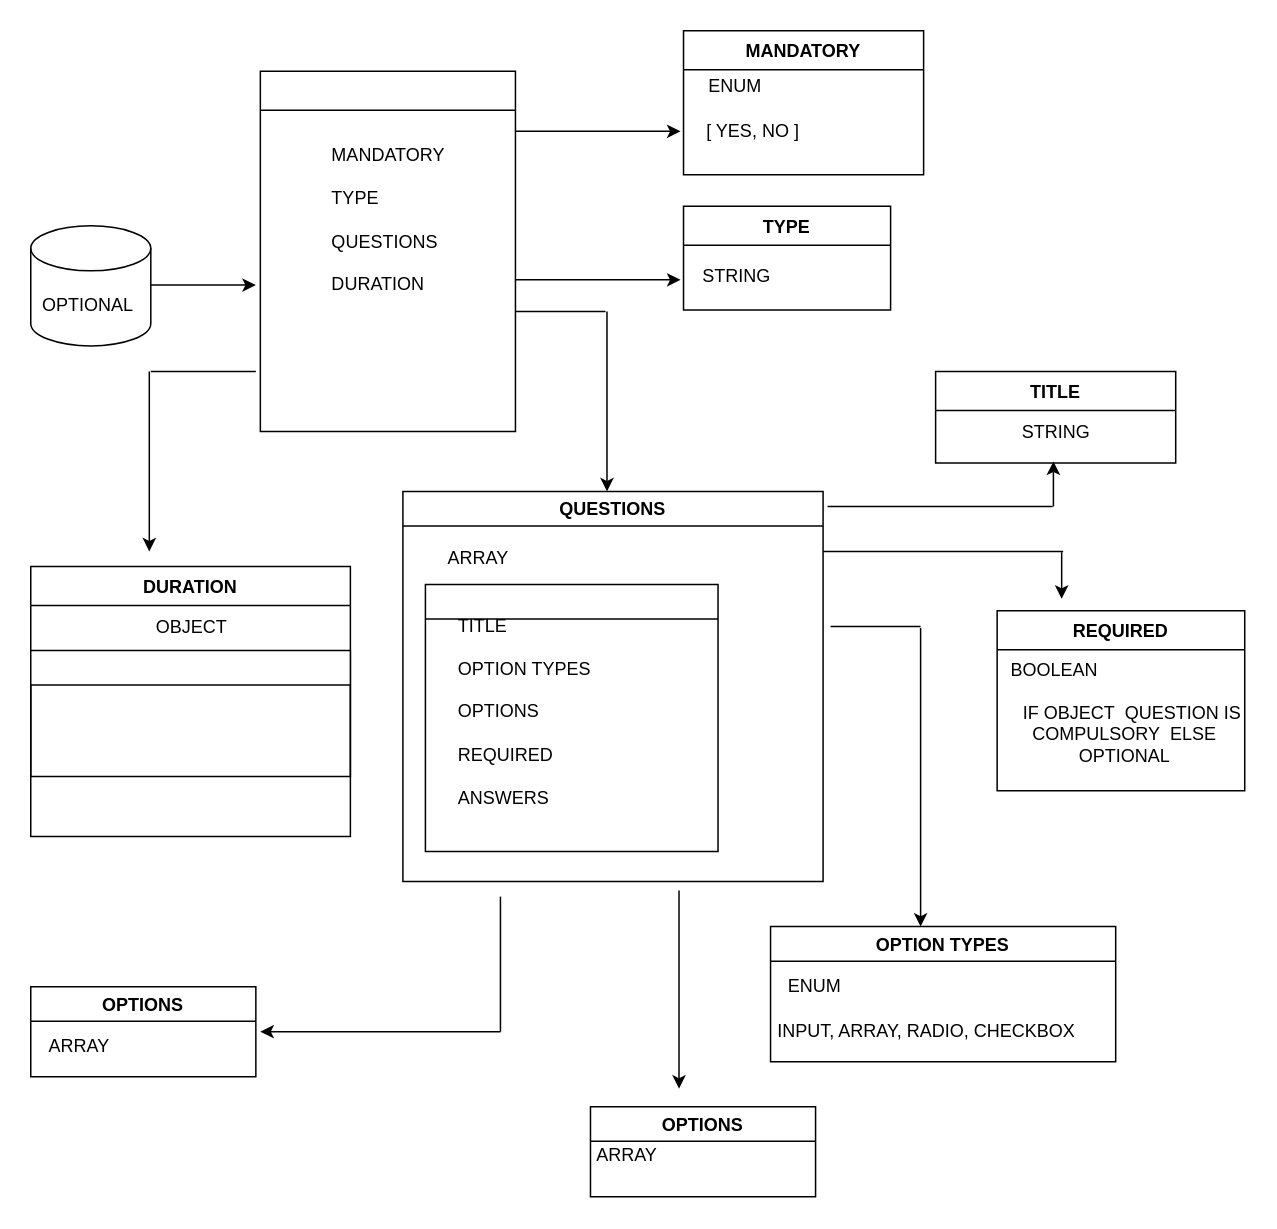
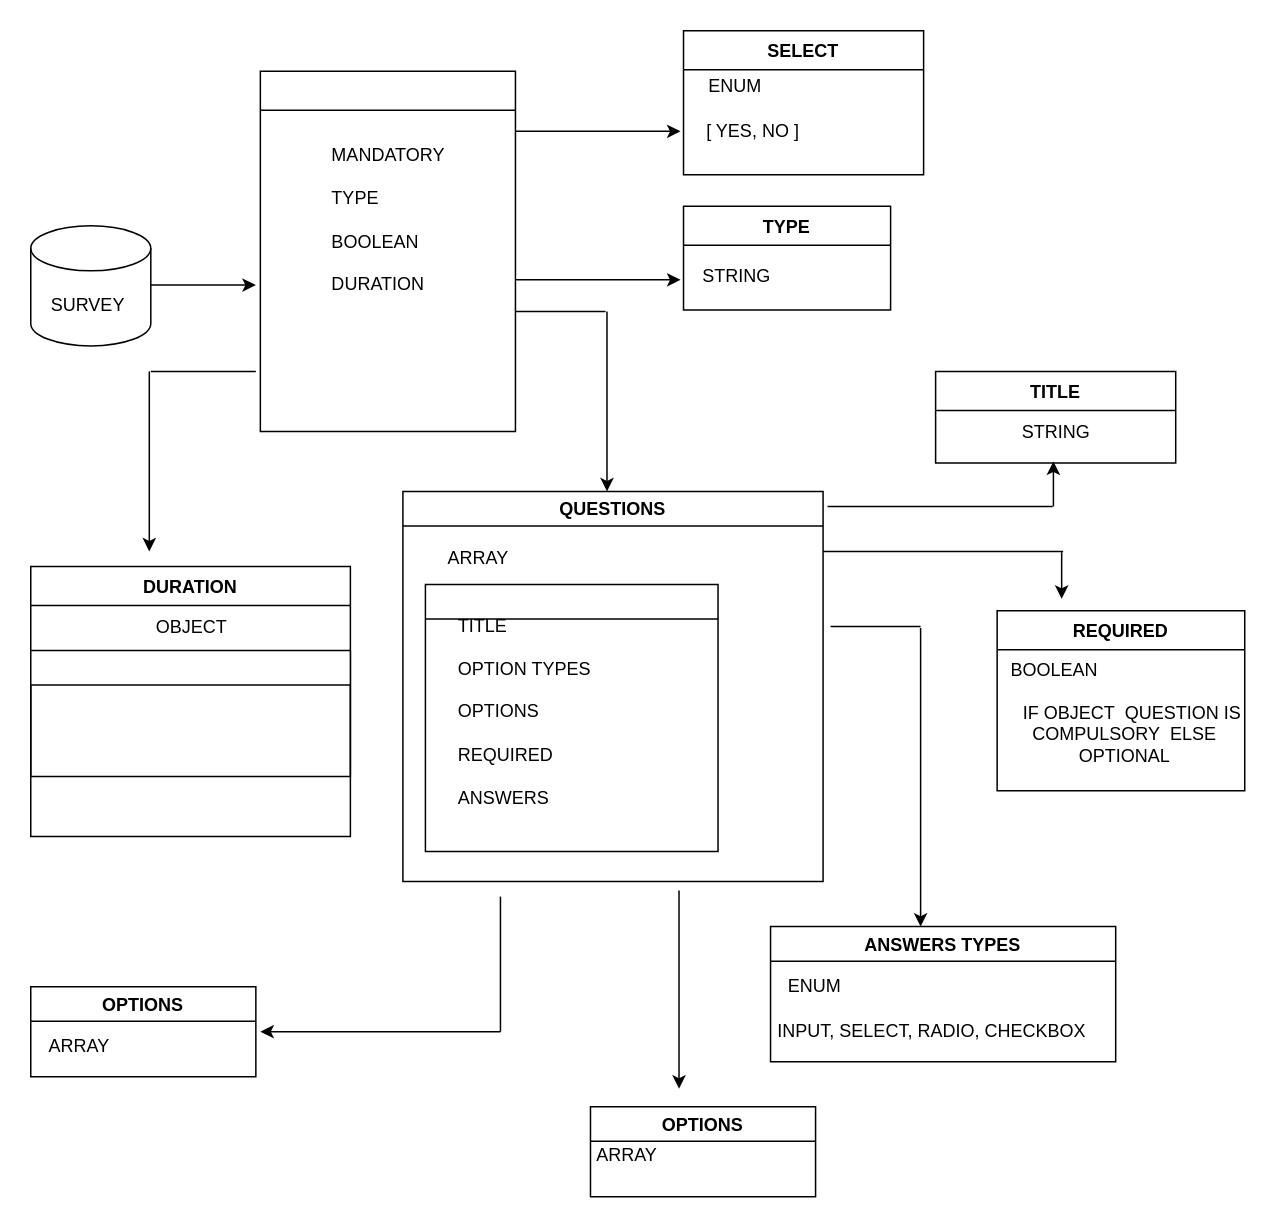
  <mxCell id="0" />
  <mxCell id="1" parent="0" />
  <mxCell id="2" value="" style="swimlane;fontStyle=2;align=center;verticalAlign=top;childLayout=stackLayout;horizontal=1;startSize=26;horizontalStack=0;resizeParent=1;resizeLast=0;collapsible=1;marginBottom=0;rounded=0;shadow=0;strokeWidth=1;" parent="1" vertex="1"><mxGeometry x="173" y="47" width="170" height="240" as="geometry"><mxRectangle x="230" y="140" width="160" height="26" as="alternateBounds" /></mxGeometry></mxCell>
- <mxCell id="3" value="&lt;div style=&quot;text-align: left;&quot;&gt;&lt;br&gt;&lt;/div&gt;&lt;div style=&quot;text-align: left;&quot;&gt;MANDATORY&lt;/div&gt;&lt;div style=&quot;text-align: left;&quot;&gt;&lt;span style=&quot;background-color: initial;&quot;&gt;&lt;br&gt;&lt;/span&gt;&lt;/div&gt;&lt;div style=&quot;text-align: left;&quot;&gt;TYPE&lt;/div&gt;&lt;div style=&quot;text-align: left;&quot;&gt;&lt;span style=&quot;background-color: initial;&quot;&gt;&lt;br&gt;&lt;/span&gt;&lt;/div&gt;&lt;div style=&quot;text-align: left;&quot;&gt;&lt;span style=&quot;background-color: initial;&quot;&gt;QUESTIONS&lt;/span&gt;&lt;/div&gt;&lt;div style=&quot;text-align: left;&quot;&gt;&lt;br&gt;&lt;/div&gt;&lt;div style=&quot;text-align: left;&quot;&gt;&lt;span style=&quot;background-color: initial;&quot;&gt;DURATION&lt;/span&gt;&lt;/div&gt;&lt;div style=&quot;text-align: left;&quot;&gt;&lt;br&gt;&lt;/div&gt;&lt;div style=&quot;text-align: left;&quot;&gt;&lt;span style=&quot;background-color: initial;&quot;&gt;&lt;br&gt;&lt;/span&gt;&lt;/div&gt;" style="text;html=1;align=center;verticalAlign=middle;resizable=0;points=[];autosize=1;strokeColor=none;fillColor=none;" parent="2" vertex="1"><mxGeometry y="26" width="170" height="160" as="geometry" /></mxCell>
- <mxCell id="4" value="MANDATORY" style="swimlane;fontStyle=1;align=center;verticalAlign=top;childLayout=stackLayout;horizontal=1;startSize=26;horizontalStack=0;resizeParent=1;resizeLast=0;collapsible=1;marginBottom=0;rounded=0;shadow=0;strokeWidth=1;" parent="1" vertex="1"><mxGeometry x="455" y="20" width="160" height="96" as="geometry"><mxRectangle x="550" y="140" width="160" height="26" as="alternateBounds" /></mxGeometry></mxCell>
+ <mxCell id="3" value="&lt;div style=&quot;text-align: left;&quot;&gt;&lt;br&gt;&lt;/div&gt;&lt;div style=&quot;text-align: left;&quot;&gt;MANDATORY&lt;/div&gt;&lt;div style=&quot;text-align: left;&quot;&gt;&lt;span style=&quot;background-color: initial;&quot;&gt;&lt;br&gt;&lt;/span&gt;&lt;/div&gt;&lt;div style=&quot;text-align: left;&quot;&gt;TYPE&lt;/div&gt;&lt;div style=&quot;text-align: left;&quot;&gt;&lt;span style=&quot;background-color: initial;&quot;&gt;&lt;br&gt;&lt;/span&gt;&lt;/div&gt;&lt;div style=&quot;text-align: left;&quot;&gt;&lt;span style=&quot;background-color: initial;&quot;&gt;BOOLEAN&lt;/span&gt;&lt;/div&gt;&lt;div style=&quot;text-align: left;&quot;&gt;&lt;br&gt;&lt;/div&gt;&lt;div style=&quot;text-align: left;&quot;&gt;&lt;span style=&quot;background-color: initial;&quot;&gt;DURATION&lt;/span&gt;&lt;/div&gt;&lt;div style=&quot;text-align: left;&quot;&gt;&lt;br&gt;&lt;/div&gt;&lt;div style=&quot;text-align: left;&quot;&gt;&lt;span style=&quot;background-color: initial;&quot;&gt;&lt;br&gt;&lt;/span&gt;&lt;/div&gt;" style="text;html=1;align=center;verticalAlign=middle;resizable=0;points=[];autosize=1;strokeColor=none;fillColor=none;" parent="2" vertex="1"><mxGeometry y="26" width="170" height="160" as="geometry" /></mxCell>
+ <mxCell id="4" value="SELECT" style="swimlane;fontStyle=1;align=center;verticalAlign=top;childLayout=stackLayout;horizontal=1;startSize=26;horizontalStack=0;resizeParent=1;resizeLast=0;collapsible=1;marginBottom=0;rounded=0;shadow=0;strokeWidth=1;" parent="1" vertex="1"><mxGeometry x="455" y="20" width="160" height="96" as="geometry"><mxRectangle x="550" y="140" width="160" height="26" as="alternateBounds" /></mxGeometry></mxCell>
  <mxCell id="5" value="" style="endArrow=none;html=1;rounded=0;" parent="1" edge="1"><mxGeometry width="50" height="50" relative="1" as="geometry"><mxPoint x="548" y="367" as="sourcePoint" /><mxPoint x="708" y="367" as="targetPoint" /></mxGeometry></mxCell>
  <mxCell id="6" value="" style="endArrow=classic;html=1;rounded=0;" parent="1" edge="1"><mxGeometry width="50" height="50" relative="1" as="geometry"><mxPoint x="707" y="367.5" as="sourcePoint" /><mxPoint x="707" y="398.5" as="targetPoint" /></mxGeometry></mxCell>
  <mxCell id="7" value="REQUIRED" style="swimlane;fontStyle=1;align=center;verticalAlign=top;childLayout=stackLayout;horizontal=1;startSize=26;horizontalStack=0;resizeParent=1;resizeLast=0;collapsible=1;marginBottom=0;rounded=0;shadow=0;strokeWidth=1;" parent="1" vertex="1"><mxGeometry x="664" y="406.5" width="165" height="120" as="geometry"><mxRectangle x="550" y="140" width="160" height="26" as="alternateBounds" /></mxGeometry></mxCell>
  <mxCell id="8" value=" BOOLEAN" style="text;align=left;verticalAlign=top;spacingLeft=4;spacingRight=4;overflow=hidden;rotatable=0;points=[[0,0.5],[1,0.5]];portConstraint=eastwest;" parent="7" vertex="1"><mxGeometry y="26" width="165" height="26" as="geometry" /></mxCell>
  <mxCell id="9" value="&amp;nbsp; &amp;nbsp; IF OBJECT&amp;nbsp; QUESTION IS&lt;br&gt;&amp;nbsp;COMPULSORY&amp;nbsp; ELSE&lt;br&gt;&amp;nbsp;OPTIONAL" style="text;html=1;align=center;verticalAlign=middle;resizable=0;points=[];autosize=1;strokeColor=none;fillColor=none;" parent="7" vertex="1"><mxGeometry y="52" width="165" height="60" as="geometry" /></mxCell>
- <mxCell id="10" value="OPTIONAL&amp;nbsp;" style="shape=cylinder3;whiteSpace=wrap;html=1;boundedLbl=1;backgroundOutline=1;size=15;" parent="1" vertex="1"><mxGeometry x="20" y="150" width="80" height="80" as="geometry" /></mxCell>
+ <mxCell id="10" value="SURVEY&amp;nbsp;" style="shape=cylinder3;whiteSpace=wrap;html=1;boundedLbl=1;backgroundOutline=1;size=15;" parent="1" vertex="1"><mxGeometry x="20" y="150" width="80" height="80" as="geometry" /></mxCell>
  <mxCell id="11" value="" style="endArrow=classic;html=1;rounded=0;" parent="1" edge="1"><mxGeometry width="50" height="50" relative="1" as="geometry"><mxPoint x="100" y="189.5" as="sourcePoint" /><mxPoint x="170" y="189.5" as="targetPoint" /></mxGeometry></mxCell>
  <mxCell id="12" value="" style="endArrow=none;html=1;rounded=0;" parent="1" edge="1"><mxGeometry width="50" height="50" relative="1" as="geometry"><mxPoint x="343" y="207" as="sourcePoint" /><mxPoint x="403" y="207" as="targetPoint" /></mxGeometry></mxCell>
  <mxCell id="13" value="" style="endArrow=classic;html=1;rounded=0;" parent="1" edge="1"><mxGeometry width="50" height="50" relative="1" as="geometry"><mxPoint x="404" y="207" as="sourcePoint" /><mxPoint x="404" y="327" as="targetPoint" /></mxGeometry></mxCell>
  <mxCell id="14" value="QUESTIONS" style="swimlane;" parent="1" vertex="1"><mxGeometry x="268" y="327" width="280" height="260" as="geometry" /></mxCell>
  <mxCell id="15" value="ARRAY" style="text;html=1;align=center;verticalAlign=middle;resizable=0;points=[];autosize=1;strokeColor=none;fillColor=none;" parent="14" vertex="1"><mxGeometry x="20" y="30" width="60" height="30" as="geometry" /></mxCell>
  <mxCell id="16" value="" style="swimlane;" parent="14" vertex="1"><mxGeometry x="15" y="62" width="195" height="178" as="geometry" /></mxCell>
  <mxCell id="17" value="TITLE&lt;br&gt;&lt;br&gt;OPTION TYPES&lt;br&gt;&lt;br&gt;OPTIONS&lt;br&gt;&lt;br&gt;REQUIRED&lt;br&gt;&lt;br&gt;ANSWERS" style="text;html=1;align=left;verticalAlign=middle;resizable=0;points=[];autosize=1;strokeColor=none;fillColor=none;" parent="16" vertex="1"><mxGeometry x="20" y="14.5" width="110" height="140" as="geometry" /></mxCell>
  <mxCell id="18" value="" style="endArrow=none;html=1;rounded=0;" parent="1" edge="1"><mxGeometry width="50" height="50" relative="1" as="geometry"><mxPoint x="551" y="337" as="sourcePoint" /><mxPoint x="701" y="337" as="targetPoint" /></mxGeometry></mxCell>
  <mxCell id="19" value="" style="endArrow=classic;html=1;rounded=0;" parent="1" edge="1"><mxGeometry width="50" height="50" relative="1" as="geometry"><mxPoint x="701.5" y="337" as="sourcePoint" /><mxPoint x="701.5" y="307" as="targetPoint" /></mxGeometry></mxCell>
  <mxCell id="20" value="" style="endArrow=none;html=1;rounded=0;" parent="1" edge="1"><mxGeometry width="50" height="50" relative="1" as="geometry"><mxPoint x="553" y="417" as="sourcePoint" /><mxPoint x="613" y="417" as="targetPoint" /></mxGeometry></mxCell>
  <mxCell id="21" value="" style="endArrow=classic;html=1;rounded=0;" parent="1" edge="1"><mxGeometry width="50" height="50" relative="1" as="geometry"><mxPoint x="613" y="418" as="sourcePoint" /><mxPoint x="613" y="617" as="targetPoint" /></mxGeometry></mxCell>
- <mxCell id="22" value="OPTION TYPES" style="swimlane;" parent="1" vertex="1"><mxGeometry x="513" y="617" width="230" height="90" as="geometry" /></mxCell>
- <mxCell id="23" value="INPUT, ARRAY, RADIO, CHECKBOX" style="text;html=1;align=left;verticalAlign=middle;resizable=0;points=[];autosize=1;strokeColor=none;fillColor=none;" parent="22" vertex="1"><mxGeometry x="3" y="55" width="230" height="30" as="geometry" /></mxCell>
+ <mxCell id="22" value="ANSWERS TYPES" style="swimlane;" parent="1" vertex="1"><mxGeometry x="513" y="617" width="230" height="90" as="geometry" /></mxCell>
+ <mxCell id="23" value="INPUT, SELECT, RADIO, CHECKBOX" style="text;html=1;align=left;verticalAlign=middle;resizable=0;points=[];autosize=1;strokeColor=none;fillColor=none;" parent="22" vertex="1"><mxGeometry x="3" y="55" width="230" height="30" as="geometry" /></mxCell>
  <mxCell id="24" value="ENUM" style="text;html=1;align=left;verticalAlign=middle;resizable=0;points=[];autosize=1;strokeColor=none;fillColor=none;" parent="1" vertex="1"><mxGeometry x="523" y="642" width="60" height="30" as="geometry" /></mxCell>
  <mxCell id="25" value="" style="endArrow=classic;html=1;rounded=0;" parent="1" edge="1"><mxGeometry width="50" height="50" relative="1" as="geometry"><mxPoint x="452" y="593" as="sourcePoint" /><mxPoint x="452" y="725" as="targetPoint" /></mxGeometry></mxCell>
  <mxCell id="26" value="OPTIONS" style="swimlane;" parent="1" vertex="1"><mxGeometry x="20" y="657" width="150" height="60" as="geometry" /></mxCell>
  <mxCell id="27" value="ARRAY" style="text;html=1;align=center;verticalAlign=middle;resizable=0;points=[];autosize=1;strokeColor=none;fillColor=none;" parent="26" vertex="1"><mxGeometry x="2" y="25" width="60" height="30" as="geometry" /></mxCell>
  <mxCell id="28" value="ARRAY" style="text;html=1;align=center;verticalAlign=middle;resizable=0;points=[];autosize=1;strokeColor=none;fillColor=none;" parent="1" vertex="1"><mxGeometry x="387" y="755" width="60" height="30" as="geometry" /></mxCell>
  <mxCell id="29" value="" style="endArrow=classic;html=1;rounded=0;" parent="1" edge="1"><mxGeometry width="50" height="50" relative="1" as="geometry"><mxPoint x="343" y="87" as="sourcePoint" /><mxPoint x="453" y="87" as="targetPoint" /></mxGeometry></mxCell>
  <mxCell id="30" value="DURATION" style="swimlane;fontStyle=1;align=center;verticalAlign=top;childLayout=stackLayout;horizontal=1;startSize=26;horizontalStack=0;resizeParent=1;resizeLast=0;collapsible=1;marginBottom=0;rounded=0;shadow=0;strokeWidth=1;" parent="1" vertex="1"><mxGeometry x="20" y="377" width="213" height="180" as="geometry"><mxRectangle x="550" y="140" width="160" height="26" as="alternateBounds" /></mxGeometry></mxCell>
  <mxCell id="31" value="OBJECT" style="text;html=1;align=center;verticalAlign=middle;resizable=0;points=[];autosize=1;strokeColor=none;fillColor=none;" parent="30" vertex="1"><mxGeometry y="26" width="213" height="30" as="geometry" /></mxCell>
  <mxCell id="32" value="" style="swimlane;" parent="30" vertex="1"><mxGeometry y="56" width="213" height="84" as="geometry" /></mxCell>
  <mxCell id="33" value="ENUM" style="text;html=1;align=left;verticalAlign=middle;resizable=0;points=[];autosize=1;strokeColor=none;fillColor=none;" parent="1" vertex="1"><mxGeometry x="470" y="42" width="60" height="30" as="geometry" /></mxCell>
  <mxCell id="34" value="[ YES, NO ]" style="text;html=1;align=center;verticalAlign=middle;resizable=0;points=[];autosize=1;strokeColor=none;fillColor=none;" parent="1" vertex="1"><mxGeometry x="456" y="72" width="90" height="30" as="geometry" /></mxCell>
  <mxCell id="35" value="TYPE" style="swimlane;fontStyle=1;align=center;verticalAlign=top;childLayout=stackLayout;horizontal=1;startSize=26;horizontalStack=0;resizeParent=1;resizeLast=0;collapsible=1;marginBottom=0;rounded=0;shadow=0;strokeWidth=1;" parent="1" vertex="1"><mxGeometry x="455" y="137" width="138" height="69" as="geometry"><mxRectangle x="550" y="140" width="160" height="26" as="alternateBounds" /></mxGeometry></mxCell>
  <mxCell id="36" value="" style="endArrow=classic;html=1;rounded=0;" parent="1" edge="1"><mxGeometry width="50" height="50" relative="1" as="geometry"><mxPoint x="343" y="186" as="sourcePoint" /><mxPoint x="453" y="186" as="targetPoint" /></mxGeometry></mxCell>
  <mxCell id="37" value="STRING" style="text;html=1;align=left;verticalAlign=middle;resizable=0;points=[];autosize=1;strokeColor=none;fillColor=none;" parent="1" vertex="1"><mxGeometry x="466" y="169" width="70" height="30" as="geometry" /></mxCell>
  <mxCell id="38" value="" style="endArrow=none;html=1;rounded=0;" parent="1" edge="1"><mxGeometry width="50" height="50" relative="1" as="geometry"><mxPoint x="100" y="247" as="sourcePoint" /><mxPoint x="170" y="247" as="targetPoint" /></mxGeometry></mxCell>
  <mxCell id="39" value="" style="endArrow=classic;html=1;rounded=0;" parent="1" edge="1"><mxGeometry width="50" height="50" relative="1" as="geometry"><mxPoint x="99" y="247" as="sourcePoint" /><mxPoint x="99" y="367" as="targetPoint" /></mxGeometry></mxCell>
  <mxCell id="40" value="TITLE" style="swimlane;fontStyle=1;align=center;verticalAlign=top;childLayout=stackLayout;horizontal=1;startSize=26;horizontalStack=0;resizeParent=1;resizeLast=0;collapsible=1;marginBottom=0;rounded=0;shadow=0;strokeWidth=1;" parent="1" vertex="1"><mxGeometry x="623" y="247" width="160" height="61" as="geometry"><mxRectangle x="550" y="140" width="160" height="26" as="alternateBounds" /></mxGeometry></mxCell>
  <mxCell id="41" value="STRING" style="text;html=1;align=center;verticalAlign=middle;resizable=0;points=[];autosize=1;strokeColor=none;fillColor=none;" parent="40" vertex="1"><mxGeometry y="26" width="160" height="30" as="geometry" /></mxCell>
  <mxCell id="42" value="" style="endArrow=none;html=1;rounded=0;" parent="1" edge="1"><mxGeometry width="50" height="50" relative="1" as="geometry"><mxPoint x="333" y="597" as="sourcePoint" /><mxPoint x="333" y="687" as="targetPoint" /></mxGeometry></mxCell>
  <mxCell id="43" value="" style="endArrow=classic;html=1;rounded=0;" parent="1" edge="1"><mxGeometry width="50" height="50" relative="1" as="geometry"><mxPoint x="333" y="687" as="sourcePoint" /><mxPoint x="173" y="687" as="targetPoint" /></mxGeometry></mxCell>
  <mxCell id="44" value="OPTIONS" style="swimlane;" parent="1" vertex="1"><mxGeometry x="393" y="737" width="150" height="60" as="geometry" /></mxCell>
